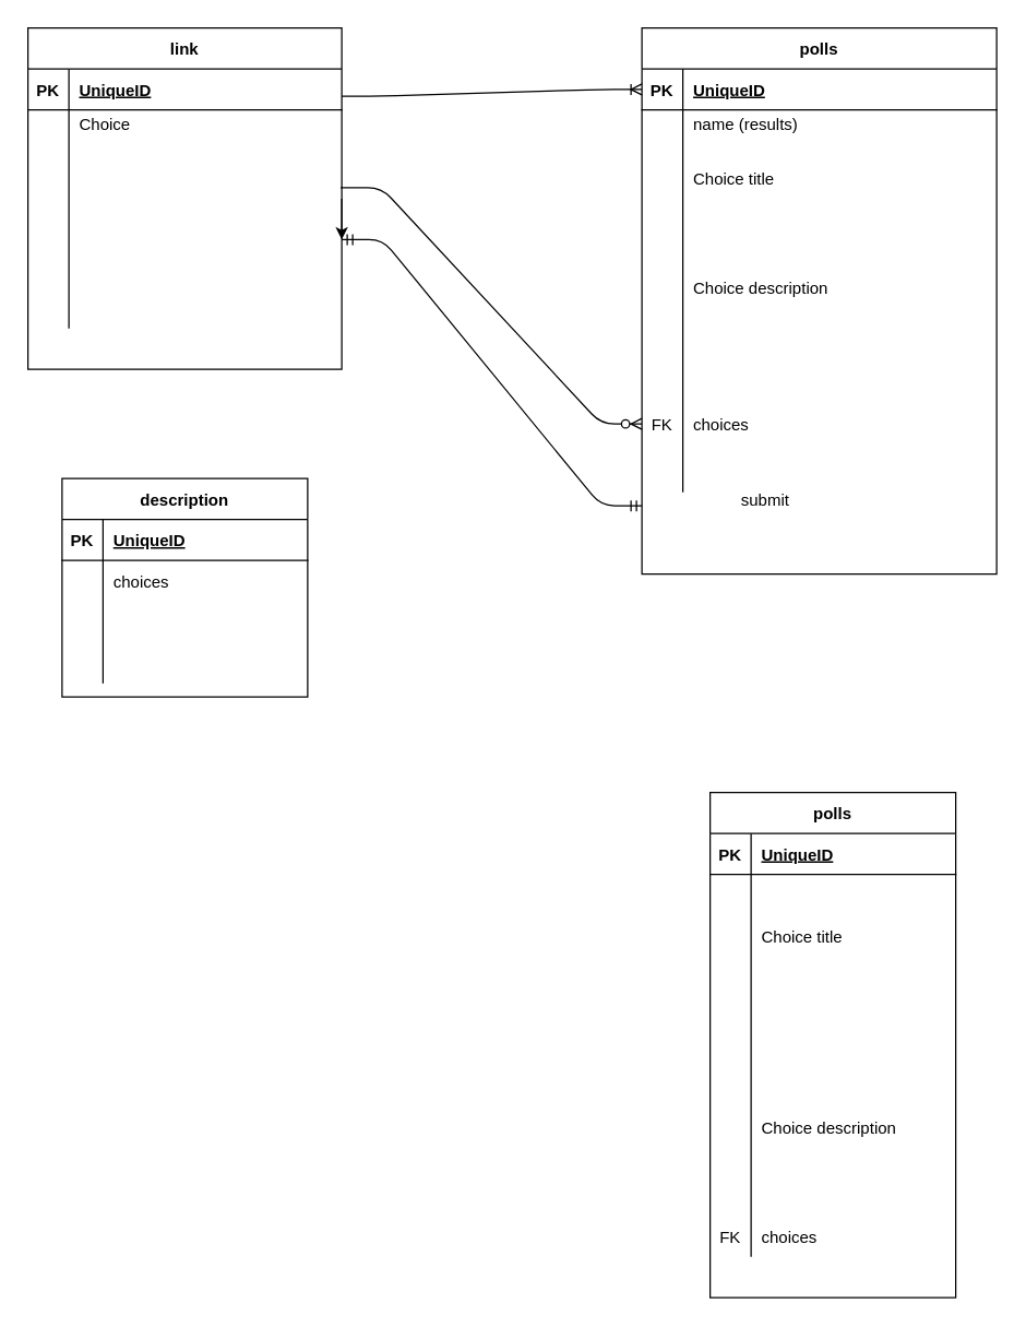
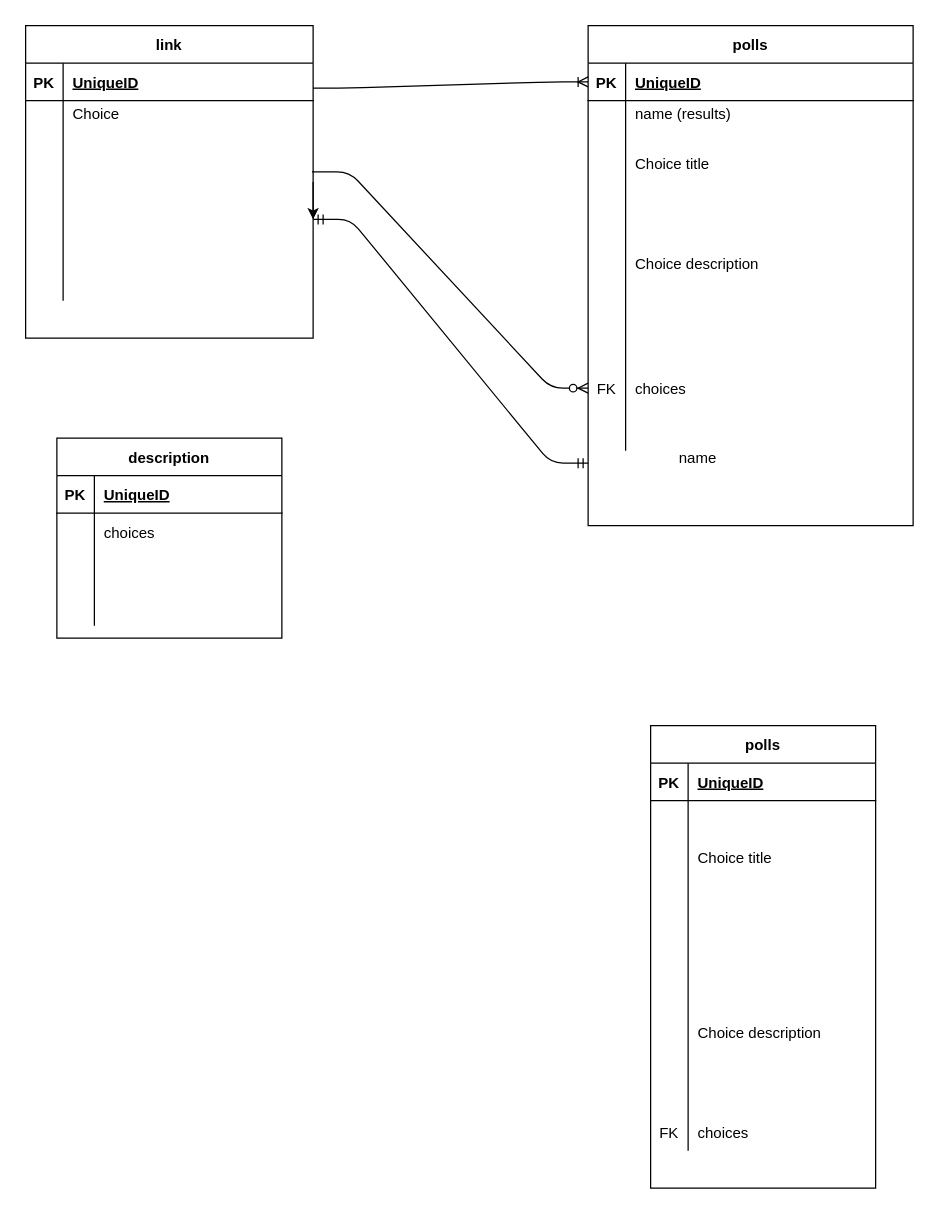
  <mxCell id="0" />
  <mxCell id="1" parent="0" />
  <mxCell id="2" value="link" style="shape=table;startSize=30;container=1;collapsible=1;childLayout=tableLayout;fixedRows=1;rowLines=0;fontStyle=1;align=center;resizeLast=1;" parent="1" vertex="1"><mxGeometry x="20" y="20" width="230" height="250" as="geometry" /></mxCell>
  <mxCell id="3" value="" style="shape=partialRectangle;collapsible=0;dropTarget=0;pointerEvents=0;fillColor=none;top=0;left=0;bottom=1;right=0;points=[[0,0.5],[1,0.5]];portConstraint=eastwest;" parent="2" vertex="1"><mxGeometry y="30" width="230" height="30" as="geometry" /></mxCell>
  <mxCell id="4" value="PK" style="shape=partialRectangle;connectable=0;fillColor=none;top=0;left=0;bottom=0;right=0;fontStyle=1;overflow=hidden;" parent="3" vertex="1"><mxGeometry width="30" height="30" as="geometry"><mxRectangle width="30" height="30" as="alternateBounds" /></mxGeometry></mxCell>
  <mxCell id="5" value="UniqueID" style="shape=partialRectangle;connectable=0;fillColor=none;top=0;left=0;bottom=0;right=0;align=left;spacingLeft=6;fontStyle=5;overflow=hidden;" parent="3" vertex="1"><mxGeometry x="30" width="200" height="30" as="geometry"><mxRectangle width="200" height="30" as="alternateBounds" /></mxGeometry></mxCell>
  <mxCell id="6" value="" style="shape=partialRectangle;collapsible=0;dropTarget=0;pointerEvents=0;fillColor=none;top=0;left=0;bottom=0;right=0;points=[[0,0.5],[1,0.5]];portConstraint=eastwest;" parent="2" vertex="1"><mxGeometry y="60" width="230" height="20" as="geometry" /></mxCell>
  <mxCell id="7" value="" style="shape=partialRectangle;connectable=0;fillColor=none;top=0;left=0;bottom=0;right=0;editable=1;overflow=hidden;" parent="6" vertex="1"><mxGeometry width="30" height="20" as="geometry"><mxRectangle width="30" height="20" as="alternateBounds" /></mxGeometry></mxCell>
  <mxCell id="8" value="Choice" style="shape=partialRectangle;connectable=0;fillColor=none;top=0;left=0;bottom=0;right=0;align=left;spacingLeft=6;overflow=hidden;" parent="6" vertex="1"><mxGeometry x="30" width="200" height="20" as="geometry"><mxRectangle width="200" height="20" as="alternateBounds" /></mxGeometry></mxCell>
  <mxCell id="9" value="" style="shape=partialRectangle;collapsible=0;dropTarget=0;pointerEvents=0;fillColor=none;top=0;left=0;bottom=0;right=0;points=[[0,0.5],[1,0.5]];portConstraint=eastwest;" parent="2" vertex="1"><mxGeometry y="80" width="230" height="30" as="geometry" /></mxCell>
  <mxCell id="10" value="" style="shape=partialRectangle;connectable=0;fillColor=none;top=0;left=0;bottom=0;right=0;editable=1;overflow=hidden;" parent="9" vertex="1"><mxGeometry width="30" height="30" as="geometry"><mxRectangle width="30" height="30" as="alternateBounds" /></mxGeometry></mxCell>
  <mxCell id="11" style="edgeStyle=orthogonalEdgeStyle;rounded=0;orthogonalLoop=1;jettySize=auto;html=1;exitX=1;exitY=0.5;exitDx=0;exitDy=0;entryX=1;entryY=0.5;entryDx=0;entryDy=0;" parent="2" source="12" target="14" edge="1"><mxGeometry relative="1" as="geometry" /></mxCell>
  <mxCell id="12" value="" style="shape=partialRectangle;collapsible=0;dropTarget=0;pointerEvents=0;fillColor=none;top=0;left=0;bottom=0;right=0;points=[[0,0.5],[1,0.5]];portConstraint=eastwest;" parent="2" vertex="1"><mxGeometry y="110" width="230" height="30" as="geometry" /></mxCell>
  <mxCell id="13" value="" style="shape=partialRectangle;connectable=0;fillColor=none;top=0;left=0;bottom=0;right=0;editable=1;overflow=hidden;" parent="12" vertex="1"><mxGeometry width="30" height="30" as="geometry"><mxRectangle width="30" height="30" as="alternateBounds" /></mxGeometry></mxCell>
  <mxCell id="14" value="" style="shape=partialRectangle;collapsible=0;dropTarget=0;pointerEvents=0;fillColor=none;top=0;left=0;bottom=0;right=0;points=[[0,0.5],[1,0.5]];portConstraint=eastwest;" parent="2" vertex="1"><mxGeometry y="140" width="230" height="30" as="geometry" /></mxCell>
  <mxCell id="15" value="" style="shape=partialRectangle;connectable=0;fillColor=none;top=0;left=0;bottom=0;right=0;editable=1;overflow=hidden;" parent="14" vertex="1"><mxGeometry width="30" height="30" as="geometry"><mxRectangle width="30" height="30" as="alternateBounds" /></mxGeometry></mxCell>
  <mxCell id="16" value="" style="shape=partialRectangle;collapsible=0;dropTarget=0;pointerEvents=0;fillColor=none;top=0;left=0;bottom=0;right=0;points=[[0,0.5],[1,0.5]];portConstraint=eastwest;" parent="2" vertex="1"><mxGeometry y="170" width="230" height="30" as="geometry" /></mxCell>
  <mxCell id="17" value="" style="shape=partialRectangle;connectable=0;fillColor=none;top=0;left=0;bottom=0;right=0;editable=1;overflow=hidden;" parent="16" vertex="1"><mxGeometry width="30" height="30" as="geometry"><mxRectangle width="30" height="30" as="alternateBounds" /></mxGeometry></mxCell>
  <mxCell id="18" value="" style="shape=partialRectangle;connectable=0;fillColor=none;top=0;left=0;bottom=0;right=0;align=left;spacingLeft=6;overflow=hidden;" parent="16" vertex="1"><mxGeometry x="30" width="200" height="30" as="geometry"><mxRectangle width="200" height="30" as="alternateBounds" /></mxGeometry></mxCell>
  <mxCell id="19" value="" style="shape=partialRectangle;collapsible=0;dropTarget=0;pointerEvents=0;fillColor=none;top=0;left=0;bottom=0;right=0;points=[[0,0.5],[1,0.5]];portConstraint=eastwest;" parent="2" vertex="1"><mxGeometry y="200" width="230" height="20" as="geometry" /></mxCell>
  <mxCell id="20" value="" style="shape=partialRectangle;connectable=0;fillColor=none;top=0;left=0;bottom=0;right=0;editable=1;overflow=hidden;" parent="19" vertex="1"><mxGeometry width="30" height="20" as="geometry"><mxRectangle width="30" height="20" as="alternateBounds" /></mxGeometry></mxCell>
  <mxCell id="21" value="" style="shape=partialRectangle;connectable=0;fillColor=none;top=0;left=0;bottom=0;right=0;align=left;spacingLeft=6;overflow=hidden;" parent="19" vertex="1"><mxGeometry x="30" width="200" height="20" as="geometry"><mxRectangle width="200" height="20" as="alternateBounds" /></mxGeometry></mxCell>
  <mxCell id="22" value="polls" style="shape=table;startSize=30;container=1;collapsible=1;childLayout=tableLayout;fixedRows=1;rowLines=0;fontStyle=1;align=center;resizeLast=1;" parent="1" vertex="1"><mxGeometry x="470" y="20" width="260" height="400" as="geometry" /></mxCell>
  <mxCell id="23" value="" style="shape=partialRectangle;collapsible=0;dropTarget=0;pointerEvents=0;fillColor=none;top=0;left=0;bottom=1;right=0;points=[[0,0.5],[1,0.5]];portConstraint=eastwest;" parent="22" vertex="1"><mxGeometry y="30" width="260" height="30" as="geometry" /></mxCell>
  <mxCell id="24" value="PK" style="shape=partialRectangle;connectable=0;fillColor=none;top=0;left=0;bottom=0;right=0;fontStyle=1;overflow=hidden;" parent="23" vertex="1"><mxGeometry width="30" height="30" as="geometry"><mxRectangle width="30" height="30" as="alternateBounds" /></mxGeometry></mxCell>
  <mxCell id="25" value="UniqueID" style="shape=partialRectangle;connectable=0;fillColor=none;top=0;left=0;bottom=0;right=0;align=left;spacingLeft=6;fontStyle=5;overflow=hidden;" parent="23" vertex="1"><mxGeometry x="30" width="230" height="30" as="geometry"><mxRectangle width="230" height="30" as="alternateBounds" /></mxGeometry></mxCell>
  <mxCell id="26" value="" style="shape=partialRectangle;collapsible=0;dropTarget=0;pointerEvents=0;fillColor=none;top=0;left=0;bottom=0;right=0;points=[[0,0.5],[1,0.5]];portConstraint=eastwest;" parent="22" vertex="1"><mxGeometry y="60" width="260" height="20" as="geometry" /></mxCell>
  <mxCell id="27" value="" style="shape=partialRectangle;connectable=0;fillColor=none;top=0;left=0;bottom=0;right=0;editable=1;overflow=hidden;" parent="26" vertex="1"><mxGeometry width="30" height="20" as="geometry"><mxRectangle width="30" height="20" as="alternateBounds" /></mxGeometry></mxCell>
  <mxCell id="28" value="name (results)" style="shape=partialRectangle;connectable=0;fillColor=none;top=0;left=0;bottom=0;right=0;align=left;spacingLeft=6;overflow=hidden;" parent="26" vertex="1"><mxGeometry x="30" width="230" height="20" as="geometry"><mxRectangle width="230" height="20" as="alternateBounds" /></mxGeometry></mxCell>
  <mxCell id="29" value="" style="shape=partialRectangle;collapsible=0;dropTarget=0;pointerEvents=0;fillColor=none;top=0;left=0;bottom=0;right=0;points=[[0,0.5],[1,0.5]];portConstraint=eastwest;" parent="22" vertex="1"><mxGeometry y="80" width="260" height="60" as="geometry" /></mxCell>
  <mxCell id="30" value="" style="shape=partialRectangle;connectable=0;fillColor=none;top=0;left=0;bottom=0;right=0;editable=1;overflow=hidden;" parent="29" vertex="1"><mxGeometry width="30" height="60" as="geometry"><mxRectangle width="30" height="60" as="alternateBounds" /></mxGeometry></mxCell>
  <mxCell id="31" value="Choice title" style="shape=partialRectangle;connectable=0;fillColor=none;top=0;left=0;bottom=0;right=0;align=left;spacingLeft=6;overflow=hidden;" parent="29" vertex="1"><mxGeometry x="30" width="230" height="60" as="geometry"><mxRectangle width="230" height="60" as="alternateBounds" /></mxGeometry></mxCell>
  <mxCell id="32" value="" style="shape=partialRectangle;collapsible=0;dropTarget=0;pointerEvents=0;fillColor=none;top=0;left=0;bottom=0;right=0;points=[[0,0.5],[1,0.5]];portConstraint=eastwest;" parent="22" vertex="1"><mxGeometry y="140" width="260" height="100" as="geometry" /></mxCell>
  <mxCell id="33" value="" style="shape=partialRectangle;connectable=0;fillColor=none;top=0;left=0;bottom=0;right=0;editable=1;overflow=hidden;" parent="32" vertex="1"><mxGeometry width="30" height="100" as="geometry"><mxRectangle width="30" height="100" as="alternateBounds" /></mxGeometry></mxCell>
  <mxCell id="34" value="Choice description" style="shape=partialRectangle;connectable=0;fillColor=none;top=0;left=0;bottom=0;right=0;align=left;spacingLeft=6;overflow=hidden;" parent="32" vertex="1"><mxGeometry x="30" width="230" height="100" as="geometry"><mxRectangle width="230" height="100" as="alternateBounds" /></mxGeometry></mxCell>
  <mxCell id="35" value="" style="shape=partialRectangle;collapsible=0;dropTarget=0;pointerEvents=0;fillColor=none;top=0;left=0;bottom=0;right=0;points=[[0,0.5],[1,0.5]];portConstraint=eastwest;" parent="22" vertex="1"><mxGeometry y="240" width="260" height="100" as="geometry" /></mxCell>
  <mxCell id="36" value="FK" style="shape=partialRectangle;connectable=0;fillColor=none;top=0;left=0;bottom=0;right=0;editable=1;overflow=hidden;" parent="35" vertex="1"><mxGeometry width="30" height="100" as="geometry"><mxRectangle width="30" height="100" as="alternateBounds" /></mxGeometry></mxCell>
  <mxCell id="37" value="choices" style="shape=partialRectangle;connectable=0;fillColor=none;top=0;left=0;bottom=0;right=0;align=left;spacingLeft=6;overflow=hidden;" parent="35" vertex="1"><mxGeometry x="30" width="230" height="100" as="geometry"><mxRectangle width="230" height="100" as="alternateBounds" /></mxGeometry></mxCell>
  <mxCell id="38" value="" style="edgeStyle=entityRelationEdgeStyle;fontSize=12;html=1;endArrow=ERoneToMany;entryX=0;entryY=0.5;entryDx=0;entryDy=0;" parent="1" target="23" edge="1"><mxGeometry width="100" height="100" relative="1" as="geometry"><mxPoint x="250" y="70" as="sourcePoint" /><mxPoint x="350" as="targetPoint" y="-30" /></mxGeometry></mxCell>
  <mxCell id="39" value="" style="edgeStyle=entityRelationEdgeStyle;fontSize=12;html=1;endArrow=ERzeroToMany;endFill=1;entryX=0;entryY=0.5;entryDx=0;entryDy=0;exitX=0.996;exitY=0.233;exitDx=0;exitDy=0;exitPerimeter=0;" parent="1" source="12" target="35" edge="1"><mxGeometry width="100" height="100" relative="1" as="geometry"><mxPoint x="380" y="290" as="sourcePoint" /><mxPoint x="480" y="190" as="targetPoint" /></mxGeometry></mxCell>
  <mxCell id="40" value="polls" style="shape=table;startSize=30;container=1;collapsible=1;childLayout=tableLayout;fixedRows=1;rowLines=0;fontStyle=1;align=center;resizeLast=1;" parent="1" vertex="1"><mxGeometry x="520" y="580" width="180" height="370" as="geometry" /></mxCell>
  <mxCell id="41" value="" style="shape=partialRectangle;collapsible=0;dropTarget=0;pointerEvents=0;fillColor=none;top=0;left=0;bottom=1;right=0;points=[[0,0.5],[1,0.5]];portConstraint=eastwest;" parent="40" vertex="1"><mxGeometry y="30" width="180" height="30" as="geometry" /></mxCell>
  <mxCell id="42" value="PK" style="shape=partialRectangle;connectable=0;fillColor=none;top=0;left=0;bottom=0;right=0;fontStyle=1;overflow=hidden;" parent="41" vertex="1"><mxGeometry width="30" height="30" as="geometry"><mxRectangle width="30" height="30" as="alternateBounds" /></mxGeometry></mxCell>
  <mxCell id="43" value="UniqueID" style="shape=partialRectangle;connectable=0;fillColor=none;top=0;left=0;bottom=0;right=0;align=left;spacingLeft=6;fontStyle=5;overflow=hidden;" parent="41" vertex="1"><mxGeometry x="30" width="150" height="30" as="geometry"><mxRectangle width="150" height="30" as="alternateBounds" /></mxGeometry></mxCell>
  <mxCell id="44" value="" style="shape=partialRectangle;collapsible=0;dropTarget=0;pointerEvents=0;fillColor=none;top=0;left=0;bottom=0;right=0;points=[[0,0.5],[1,0.5]];portConstraint=eastwest;" parent="40" vertex="1"><mxGeometry y="60" width="180" height="90" as="geometry" /></mxCell>
  <mxCell id="45" value="" style="shape=partialRectangle;connectable=0;fillColor=none;top=0;left=0;bottom=0;right=0;editable=1;overflow=hidden;" parent="44" vertex="1"><mxGeometry width="30" height="90" as="geometry"><mxRectangle width="30" height="90" as="alternateBounds" /></mxGeometry></mxCell>
  <mxCell id="46" value="Choice title" style="shape=partialRectangle;connectable=0;fillColor=none;top=0;left=0;bottom=0;right=0;align=left;spacingLeft=6;overflow=hidden;" parent="44" vertex="1"><mxGeometry x="30" width="150" height="90" as="geometry"><mxRectangle width="150" height="90" as="alternateBounds" /></mxGeometry></mxCell>
  <mxCell id="47" value="" style="shape=partialRectangle;collapsible=0;dropTarget=0;pointerEvents=0;fillColor=none;top=0;left=0;bottom=0;right=0;points=[[0,0.5],[1,0.5]];portConstraint=eastwest;" parent="40" vertex="1"><mxGeometry y="150" width="180" height="30" as="geometry" /></mxCell>
  <mxCell id="48" value="" style="shape=partialRectangle;connectable=0;fillColor=none;top=0;left=0;bottom=0;right=0;editable=1;overflow=hidden;" parent="47" vertex="1"><mxGeometry width="30" height="30" as="geometry"><mxRectangle width="30" height="30" as="alternateBounds" /></mxGeometry></mxCell>
  <mxCell id="49" value="" style="shape=partialRectangle;collapsible=0;dropTarget=0;pointerEvents=0;fillColor=none;top=0;left=0;bottom=0;right=0;points=[[0,0.5],[1,0.5]];portConstraint=eastwest;" parent="40" vertex="1"><mxGeometry y="180" width="180" height="130" as="geometry" /></mxCell>
  <mxCell id="50" value="" style="shape=partialRectangle;connectable=0;fillColor=none;top=0;left=0;bottom=0;right=0;editable=1;overflow=hidden;" parent="49" vertex="1"><mxGeometry width="30" height="130" as="geometry"><mxRectangle width="30" height="130" as="alternateBounds" /></mxGeometry></mxCell>
  <mxCell id="51" value="Choice description" style="shape=partialRectangle;connectable=0;fillColor=none;top=0;left=0;bottom=0;right=0;align=left;spacingLeft=6;overflow=hidden;" parent="49" vertex="1"><mxGeometry x="30" width="150" height="130" as="geometry"><mxRectangle width="150" height="130" as="alternateBounds" /></mxGeometry></mxCell>
  <mxCell id="52" value="" style="shape=partialRectangle;collapsible=0;dropTarget=0;pointerEvents=0;fillColor=none;top=0;left=0;bottom=0;right=0;points=[[0,0.5],[1,0.5]];portConstraint=eastwest;" parent="40" vertex="1"><mxGeometry y="310" width="180" height="30" as="geometry" /></mxCell>
  <mxCell id="53" value="FK" style="shape=partialRectangle;connectable=0;fillColor=none;top=0;left=0;bottom=0;right=0;editable=1;overflow=hidden;" parent="52" vertex="1"><mxGeometry width="30" height="30" as="geometry"><mxRectangle width="30" height="30" as="alternateBounds" /></mxGeometry></mxCell>
  <mxCell id="54" value="choices" style="shape=partialRectangle;connectable=0;fillColor=none;top=0;left=0;bottom=0;right=0;align=left;spacingLeft=6;overflow=hidden;" parent="52" vertex="1"><mxGeometry x="30" width="150" height="30" as="geometry"><mxRectangle width="150" height="30" as="alternateBounds" /></mxGeometry></mxCell>
- <mxCell id="55" value="submit" style="shape=partialRectangle;connectable=0;fillColor=none;top=0;left=0;bottom=0;right=0;align=left;spacingLeft=6;overflow=hidden;" parent="1" vertex="1"><mxGeometry x="535" y="350" width="150" height="30" as="geometry"><mxRectangle width="150" height="30" as="alternateBounds" /></mxGeometry></mxCell>
+ <mxCell id="55" value="name" style="shape=partialRectangle;connectable=0;fillColor=none;top=0;left=0;bottom=0;right=0;align=left;spacingLeft=6;overflow=hidden;" parent="1" vertex="1"><mxGeometry x="535" y="350" width="150" height="30" as="geometry"><mxRectangle width="150" height="30" as="alternateBounds" /></mxGeometry></mxCell>
  <mxCell id="56" value="" style="edgeStyle=entityRelationEdgeStyle;fontSize=12;html=1;endArrow=ERmandOne;startArrow=ERmandOne;exitX=1;exitY=0.5;exitDx=0;exitDy=0;" parent="1" source="14" edge="1"><mxGeometry width="100" height="100" relative="1" as="geometry"><mxPoint x="400" y="300" as="sourcePoint" /><mxPoint x="470" y="370" as="targetPoint" /></mxGeometry></mxCell>
  <mxCell id="57" value="description" style="shape=table;startSize=30;container=1;collapsible=1;childLayout=tableLayout;fixedRows=1;rowLines=0;fontStyle=1;align=center;resizeLast=1;" vertex="1" parent="1"><mxGeometry x="45" y="350" width="180" height="160" as="geometry" /></mxCell>
  <mxCell id="58" value="" style="shape=partialRectangle;collapsible=0;dropTarget=0;pointerEvents=0;fillColor=none;top=0;left=0;bottom=1;right=0;points=[[0,0.5],[1,0.5]];portConstraint=eastwest;" vertex="1" parent="57"><mxGeometry y="30" width="180" height="30" as="geometry" /></mxCell>
  <mxCell id="59" value="PK" style="shape=partialRectangle;connectable=0;fillColor=none;top=0;left=0;bottom=0;right=0;fontStyle=1;overflow=hidden;" vertex="1" parent="58"><mxGeometry width="30" height="30" as="geometry"><mxRectangle width="30" height="30" as="alternateBounds" /></mxGeometry></mxCell>
  <mxCell id="60" value="UniqueID" style="shape=partialRectangle;connectable=0;fillColor=none;top=0;left=0;bottom=0;right=0;align=left;spacingLeft=6;fontStyle=5;overflow=hidden;" vertex="1" parent="58"><mxGeometry x="30" width="150" height="30" as="geometry"><mxRectangle width="150" height="30" as="alternateBounds" /></mxGeometry></mxCell>
  <mxCell id="61" value="" style="shape=partialRectangle;collapsible=0;dropTarget=0;pointerEvents=0;fillColor=none;top=0;left=0;bottom=0;right=0;points=[[0,0.5],[1,0.5]];portConstraint=eastwest;" vertex="1" parent="57"><mxGeometry y="60" width="180" height="30" as="geometry" /></mxCell>
  <mxCell id="62" value="" style="shape=partialRectangle;connectable=0;fillColor=none;top=0;left=0;bottom=0;right=0;editable=1;overflow=hidden;" vertex="1" parent="61"><mxGeometry width="30" height="30" as="geometry"><mxRectangle width="30" height="30" as="alternateBounds" /></mxGeometry></mxCell>
  <mxCell id="63" value="choices" style="shape=partialRectangle;connectable=0;fillColor=none;top=0;left=0;bottom=0;right=0;align=left;spacingLeft=6;overflow=hidden;" vertex="1" parent="61"><mxGeometry x="30" width="150" height="30" as="geometry"><mxRectangle width="150" height="30" as="alternateBounds" /></mxGeometry></mxCell>
  <mxCell id="64" value="" style="shape=partialRectangle;collapsible=0;dropTarget=0;pointerEvents=0;fillColor=none;top=0;left=0;bottom=0;right=0;points=[[0,0.5],[1,0.5]];portConstraint=eastwest;" vertex="1" parent="57"><mxGeometry y="90" width="180" height="30" as="geometry" /></mxCell>
  <mxCell id="65" value="" style="shape=partialRectangle;connectable=0;fillColor=none;top=0;left=0;bottom=0;right=0;editable=1;overflow=hidden;" vertex="1" parent="64"><mxGeometry width="30" height="30" as="geometry"><mxRectangle width="30" height="30" as="alternateBounds" /></mxGeometry></mxCell>
  <mxCell id="66" value="" style="shape=partialRectangle;connectable=0;fillColor=none;top=0;left=0;bottom=0;right=0;align=left;spacingLeft=6;overflow=hidden;" vertex="1" parent="64"><mxGeometry x="30" width="150" height="30" as="geometry"><mxRectangle width="150" height="30" as="alternateBounds" /></mxGeometry></mxCell>
  <mxCell id="67" value="" style="shape=partialRectangle;collapsible=0;dropTarget=0;pointerEvents=0;fillColor=none;top=0;left=0;bottom=0;right=0;points=[[0,0.5],[1,0.5]];portConstraint=eastwest;" vertex="1" parent="57"><mxGeometry y="120" width="180" height="30" as="geometry" /></mxCell>
  <mxCell id="68" value="" style="shape=partialRectangle;connectable=0;fillColor=none;top=0;left=0;bottom=0;right=0;editable=1;overflow=hidden;" vertex="1" parent="67"><mxGeometry width="30" height="30" as="geometry"><mxRectangle width="30" height="30" as="alternateBounds" /></mxGeometry></mxCell>
  <mxCell id="69" value="" style="shape=partialRectangle;connectable=0;fillColor=none;top=0;left=0;bottom=0;right=0;align=left;spacingLeft=6;overflow=hidden;" vertex="1" parent="67"><mxGeometry x="30" width="150" height="30" as="geometry"><mxRectangle width="150" height="30" as="alternateBounds" /></mxGeometry></mxCell>
